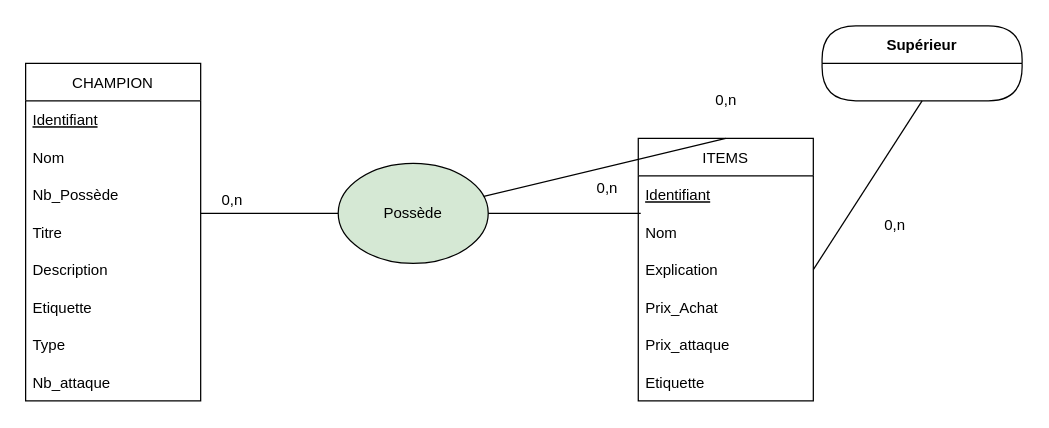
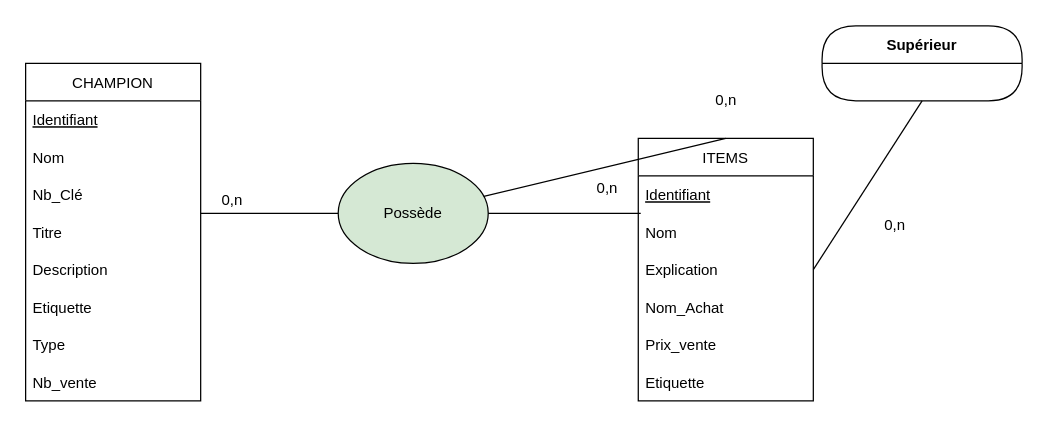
  <mxCell id="0" />
  <mxCell id="1" parent="0" />
  <mxCell id="2" value="CHAMPION" style="swimlane;fontStyle=0;childLayout=stackLayout;horizontal=1;startSize=30;horizontalStack=0;resizeParent=1;resizeParentMax=0;resizeLast=0;collapsible=1;marginBottom=0;" vertex="1" parent="1"><mxGeometry x="20" y="50" width="140" height="270" as="geometry" /></mxCell>
  <mxCell id="3" value="Identifiant" style="text;strokeColor=none;fillColor=none;align=left;verticalAlign=middle;spacingLeft=4;spacingRight=4;overflow=hidden;points=[[0,0.5],[1,0.5]];portConstraint=eastwest;rotatable=0;fontStyle=4" vertex="1" parent="2"><mxGeometry y="30" width="140" height="30" as="geometry" /></mxCell>
  <mxCell id="4" value="Nom" style="text;strokeColor=none;fillColor=none;align=left;verticalAlign=middle;spacingLeft=4;spacingRight=4;overflow=hidden;points=[[0,0.5],[1,0.5]];portConstraint=eastwest;rotatable=0;" vertex="1" parent="2"><mxGeometry y="60" width="140" height="30" as="geometry" /></mxCell>
- <mxCell id="5" value="Nb_Possède" style="text;strokeColor=none;fillColor=none;align=left;verticalAlign=middle;spacingLeft=4;spacingRight=4;overflow=hidden;points=[[0,0.5],[1,0.5]];portConstraint=eastwest;rotatable=0;" vertex="1" parent="2"><mxGeometry y="90" width="140" height="30" as="geometry" /></mxCell>
+ <mxCell id="5" value="Nb_Clé" style="text;strokeColor=none;fillColor=none;align=left;verticalAlign=middle;spacingLeft=4;spacingRight=4;overflow=hidden;points=[[0,0.5],[1,0.5]];portConstraint=eastwest;rotatable=0;" vertex="1" parent="2"><mxGeometry y="90" width="140" height="30" as="geometry" /></mxCell>
  <mxCell id="6" value="Titre" style="text;strokeColor=none;fillColor=none;align=left;verticalAlign=middle;spacingLeft=4;spacingRight=4;overflow=hidden;points=[[0,0.5],[1,0.5]];portConstraint=eastwest;rotatable=0;" vertex="1" parent="2"><mxGeometry y="120" width="140" height="30" as="geometry" /></mxCell>
  <mxCell id="7" value="Description" style="text;strokeColor=none;fillColor=none;align=left;verticalAlign=middle;spacingLeft=4;spacingRight=4;overflow=hidden;points=[[0,0.5],[1,0.5]];portConstraint=eastwest;rotatable=0;" vertex="1" parent="2"><mxGeometry y="150" width="140" height="30" as="geometry" /></mxCell>
  <mxCell id="8" value="Etiquette" style="text;strokeColor=none;fillColor=none;align=left;verticalAlign=middle;spacingLeft=4;spacingRight=4;overflow=hidden;points=[[0,0.5],[1,0.5]];portConstraint=eastwest;rotatable=0;" vertex="1" parent="2"><mxGeometry y="180" width="140" height="30" as="geometry" /></mxCell>
  <mxCell id="9" value="Type" style="text;strokeColor=none;fillColor=none;align=left;verticalAlign=middle;spacingLeft=4;spacingRight=4;overflow=hidden;points=[[0,0.5],[1,0.5]];portConstraint=eastwest;rotatable=0;" vertex="1" parent="2"><mxGeometry y="210" width="140" height="30" as="geometry" /></mxCell>
- <mxCell id="10" value="Nb_attaque" style="text;strokeColor=none;fillColor=none;align=left;verticalAlign=middle;spacingLeft=4;spacingRight=4;overflow=hidden;points=[[0,0.5],[1,0.5]];portConstraint=eastwest;rotatable=0;" vertex="1" parent="2"><mxGeometry y="240" width="140" height="30" as="geometry" /></mxCell>
+ <mxCell id="10" value="Nb_vente" style="text;strokeColor=none;fillColor=none;align=left;verticalAlign=middle;spacingLeft=4;spacingRight=4;overflow=hidden;points=[[0,0.5],[1,0.5]];portConstraint=eastwest;rotatable=0;" vertex="1" parent="2"><mxGeometry y="240" width="140" height="30" as="geometry" /></mxCell>
  <mxCell id="11" value="ITEMS" style="swimlane;fontStyle=0;childLayout=stackLayout;horizontal=1;startSize=30;horizontalStack=0;resizeParent=1;resizeParentMax=0;resizeLast=0;collapsible=1;marginBottom=0;" vertex="1" parent="1"><mxGeometry x="510" y="110" width="140" height="210" as="geometry" /></mxCell>
  <mxCell id="12" value="Identifiant" style="text;strokeColor=none;fillColor=none;align=left;verticalAlign=middle;spacingLeft=4;spacingRight=4;overflow=hidden;points=[[0,0.5],[1,0.5]];portConstraint=eastwest;rotatable=0;fontStyle=4" vertex="1" parent="11"><mxGeometry y="30" width="140" height="30" as="geometry" /></mxCell>
  <mxCell id="13" value="Nom" style="text;strokeColor=none;fillColor=none;align=left;verticalAlign=middle;spacingLeft=4;spacingRight=4;overflow=hidden;points=[[0,0.5],[1,0.5]];portConstraint=eastwest;rotatable=0;" vertex="1" parent="11"><mxGeometry y="60" width="140" height="30" as="geometry" /></mxCell>
  <mxCell id="14" value="Explication" style="text;strokeColor=none;fillColor=none;align=left;verticalAlign=middle;spacingLeft=4;spacingRight=4;overflow=hidden;points=[[0,0.5],[1,0.5]];portConstraint=eastwest;rotatable=0;" vertex="1" parent="11"><mxGeometry y="90" width="140" height="30" as="geometry" /></mxCell>
- <mxCell id="15" value="Prix_Achat" style="text;strokeColor=none;fillColor=none;align=left;verticalAlign=middle;spacingLeft=4;spacingRight=4;overflow=hidden;points=[[0,0.5],[1,0.5]];portConstraint=eastwest;rotatable=0;" vertex="1" parent="11"><mxGeometry y="120" width="140" height="30" as="geometry" /></mxCell>
- <mxCell id="16" value="Prix_attaque" style="text;strokeColor=none;fillColor=none;align=left;verticalAlign=middle;spacingLeft=4;spacingRight=4;overflow=hidden;points=[[0,0.5],[1,0.5]];portConstraint=eastwest;rotatable=0;" vertex="1" parent="11"><mxGeometry y="150" width="140" height="30" as="geometry" /></mxCell>
+ <mxCell id="15" value="Nom_Achat" style="text;strokeColor=none;fillColor=none;align=left;verticalAlign=middle;spacingLeft=4;spacingRight=4;overflow=hidden;points=[[0,0.5],[1,0.5]];portConstraint=eastwest;rotatable=0;" vertex="1" parent="11"><mxGeometry y="120" width="140" height="30" as="geometry" /></mxCell>
+ <mxCell id="16" value="Prix_vente" style="text;strokeColor=none;fillColor=none;align=left;verticalAlign=middle;spacingLeft=4;spacingRight=4;overflow=hidden;points=[[0,0.5],[1,0.5]];portConstraint=eastwest;rotatable=0;" vertex="1" parent="11"><mxGeometry y="150" width="140" height="30" as="geometry" /></mxCell>
  <mxCell id="17" value="Etiquette" style="text;strokeColor=none;fillColor=none;align=left;verticalAlign=middle;spacingLeft=4;spacingRight=4;overflow=hidden;points=[[0,0.5],[1,0.5]];portConstraint=eastwest;rotatable=0;" vertex="1" parent="11"><mxGeometry y="180" width="140" height="30" as="geometry" /></mxCell>
  <mxCell id="18" value="Possède" style="ellipse;whiteSpace=wrap;html=1;fillColor=#d5e8d4;" vertex="1" parent="1"><mxGeometry x="270" y="130" width="120" height="80" as="geometry" /></mxCell>
  <mxCell id="19" value="" style="endArrow=none;html=1;rounded=0;entryX=0;entryY=0.5;entryDx=0;entryDy=0;" edge="1" parent="1" target="18"><mxGeometry width="50" height="50" relative="1" as="geometry"><mxPoint x="160" y="170" as="sourcePoint" /><mxPoint x="320" y="160" as="targetPoint" /></mxGeometry></mxCell>
  <mxCell id="20" value="0,n" style="text;html=1;align=center;verticalAlign=middle;resizable=0;points=[];autosize=1;strokeColor=none;fillColor=none;" vertex="1" parent="1"><mxGeometry x="170" y="150" width="30" height="20" as="geometry" /></mxCell>
  <mxCell id="21" value="" style="endArrow=none;html=1;rounded=0;exitX=1;exitY=0.5;exitDx=0;exitDy=0;entryX=0.014;entryY=0;entryDx=0;entryDy=0;entryPerimeter=0;" edge="1" parent="1" source="18" target="13"><mxGeometry width="50" height="50" relative="1" as="geometry"><mxPoint x="410" y="200" as="sourcePoint" /><mxPoint x="460" y="150" as="targetPoint" /></mxGeometry></mxCell>
  <mxCell id="22" value="0,n" style="text;html=1;align=center;verticalAlign=middle;resizable=0;points=[];autosize=1;strokeColor=none;fillColor=none;" vertex="1" parent="1"><mxGeometry x="470" y="140" width="30" height="20" as="geometry" /></mxCell>
  <mxCell id="23" value="Supérieur" style="swimlane;fontStyle=1;align=center;verticalAlign=middle;childLayout=stackLayout;horizontal=1;startSize=30;horizontalStack=0;resizeParent=0;resizeLast=1;container=0;collapsible=0;rounded=1;arcSize=30;swimlaneFillColor=#FFFFFF;dropTarget=0;" vertex="1" parent="1"><mxGeometry x="657" y="20" width="160" height="60" as="geometry" /></mxCell>
  <mxCell id="24" value="" style="endArrow=none;html=1;rounded=0;strokeColor=#000000;exitX=1;exitY=0.5;exitDx=0;exitDy=0;entryX=0.5;entryY=1;entryDx=0;entryDy=0;" edge="1" parent="1" source="14"><mxGeometry relative="1" as="geometry"><mxPoint x="350" y="300" as="sourcePoint" /><mxPoint x="737" y="80" as="targetPoint" /></mxGeometry></mxCell>
  <mxCell id="25" value="0,n" style="text;html=1;align=center;verticalAlign=middle;resizable=0;points=[];autosize=1;strokeColor=none;fillColor=none;" vertex="1" parent="1"><mxGeometry x="700" y="170" width="30" height="20" as="geometry" /></mxCell>
  <mxCell id="26" value="" style="endArrow=none;html=1;rounded=0;strokeColor=#000000;exitX=0.5;exitY=0;exitDx=0;exitDy=0;" edge="1" parent="1" source="11" target="18"><mxGeometry relative="1" as="geometry"><mxPoint x="660" y="225" as="sourcePoint" /><mxPoint x="747" y="90" as="targetPoint" /></mxGeometry></mxCell>
  <mxCell id="27" value="0,n" style="text;html=1;align=center;verticalAlign=middle;resizable=0;points=[];autosize=1;strokeColor=none;fillColor=none;" vertex="1" parent="1"><mxGeometry x="565" y="70" width="30" height="20" as="geometry" /></mxCell>
